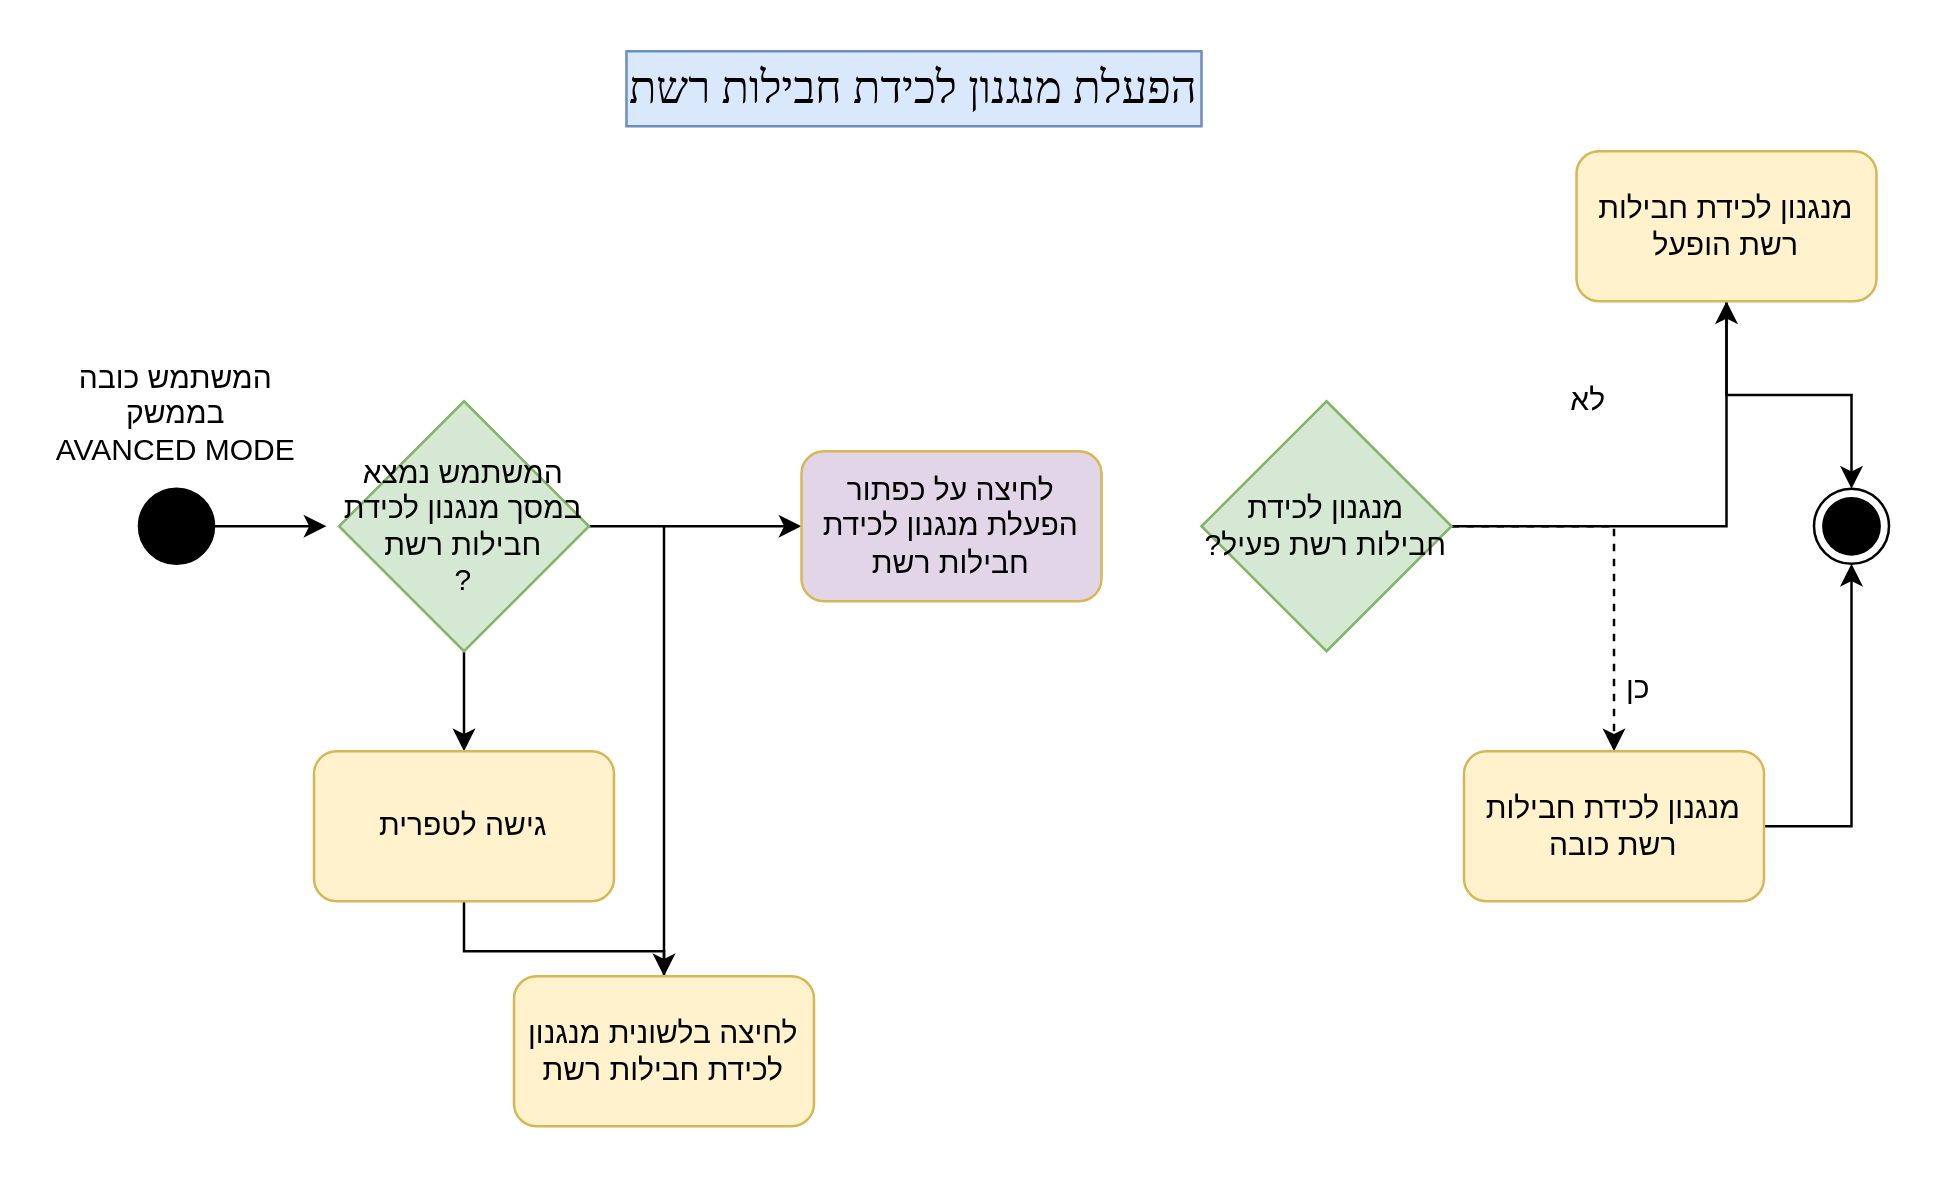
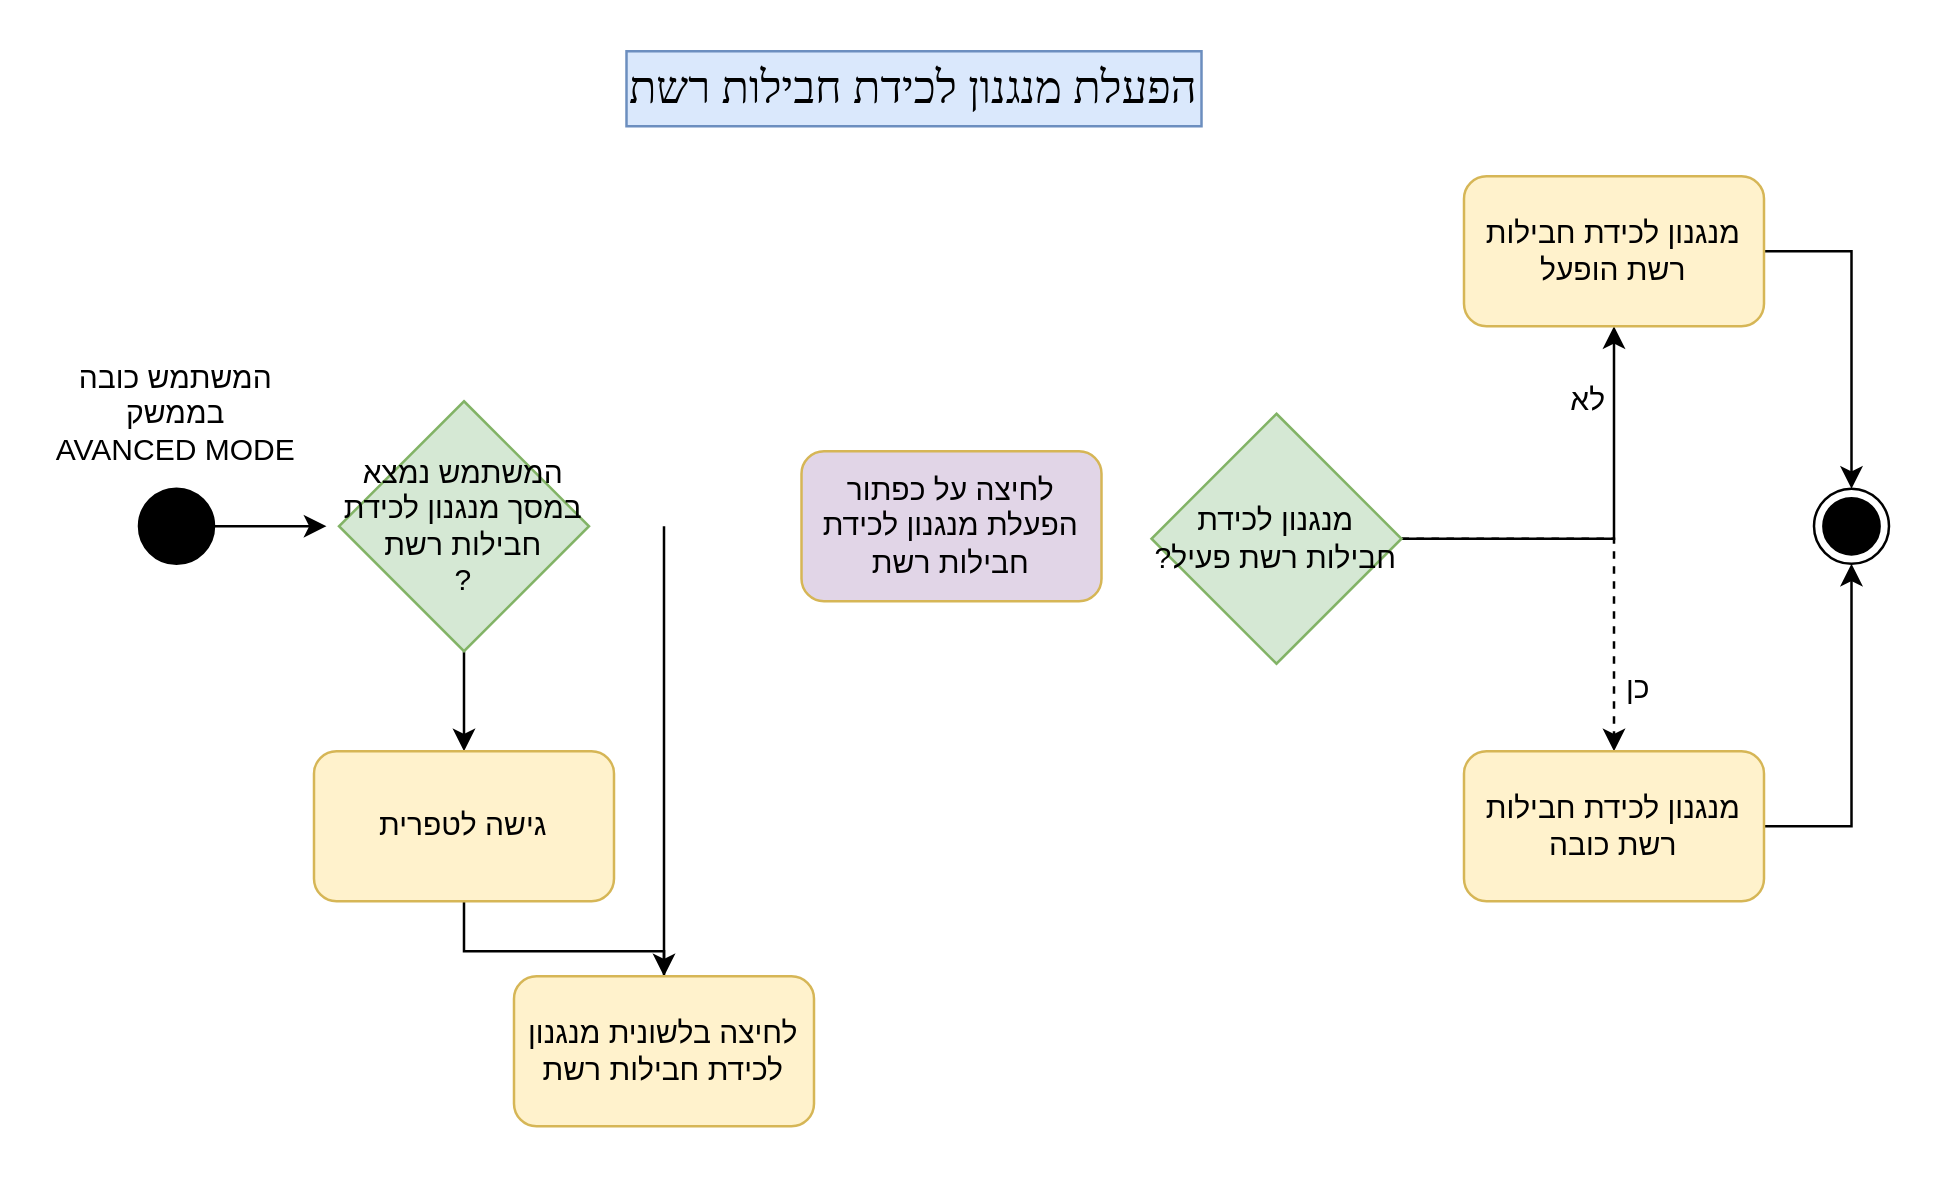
  <mxCell id="0" />
  <mxCell id="1" parent="0" />
  <mxCell id="2" value="" style="edgeStyle=orthogonalEdgeStyle;rounded=0;orthogonalLoop=1;jettySize=auto;html=1;fontSize=18;fontColor=none;" parent="1" source="3" edge="1"><mxGeometry relative="1" as="geometry"><mxPoint x="130" y="210" as="targetPoint" /></mxGeometry></mxCell>
  <mxCell id="3" value="" style="ellipse;whiteSpace=wrap;html=1;aspect=fixed;fillColor=#000000;" parent="1" vertex="1"><mxGeometry x="55" y="195" width="30" height="30" as="geometry" /></mxCell>
  <mxCell id="4" value="המשתמש כובה בממשק AVANCED MODE" style="text;html=1;strokeColor=none;fillColor=none;align=center;verticalAlign=middle;whiteSpace=wrap;rounded=0;textDirection=rtl;" parent="1" vertex="1"><mxGeometry x="20" y="150" width="100" height="30" as="geometry" /></mxCell>
- <mxCell id="5" value="" style="endArrow=classic;html=1;rounded=0;exitX=1;exitY=0.5;exitDx=0;exitDy=0;entryX=0;entryY=0.5;entryDx=0;entryDy=0;" parent="1" edge="1" target="6" source="11"><mxGeometry width="50" height="50" relative="1" as="geometry"><mxPoint x="240" y="210" as="sourcePoint" /><mxPoint x="290" y="210" as="targetPoint" /></mxGeometry></mxCell>
  <mxCell id="6" value="לחיצה על כפתור הפעלת מנגנון לכידת חבילות רשת" style="rounded=1;whiteSpace=wrap;html=1;fillColor=#e1d5e7;strokeColor=#d6b656;align=center;textDirection=rtl;" parent="1" vertex="1"><mxGeometry x="320" y="180" width="120" height="60" as="geometry" /></mxCell>
  <mxCell id="7" value="&lt;span style=&quot;font-family: &amp;#34;david&amp;#34;&quot;&gt;הפעלת מנגנון לכידת חבילות רשת&lt;/span&gt;" style="rounded=0;whiteSpace=wrap;html=1;labelBackgroundColor=none;fillColor=#dae8fc;strokeColor=#6c8ebf;align=center;textDirection=rtl;fontSize=18;fontStyle=0" parent="1" vertex="1"><mxGeometry x="250" y="20" width="230" height="30" as="geometry" /></mxCell>
  <mxCell id="8" value="" style="ellipse;whiteSpace=wrap;html=1;aspect=fixed;fillColor=#FFFFFF;fontColor=none;labelBackgroundColor=none;noLabel=1;" parent="1" vertex="1"><mxGeometry x="725" y="195" width="30" height="30" as="geometry" /></mxCell>
  <mxCell id="9" value="" style="ellipse;whiteSpace=wrap;html=1;aspect=fixed;fillColor=#000000;" parent="1" vertex="1"><mxGeometry x="728.75" y="198.75" width="22.5" height="22.5" as="geometry" /></mxCell>
  <mxCell id="10" value="" style="edgeStyle=orthogonalEdgeStyle;rounded=0;orthogonalLoop=1;jettySize=auto;html=1;" edge="1" parent="1" source="11" target="13"><mxGeometry relative="1" as="geometry" /></mxCell>
  <mxCell id="11" value="&lt;font style=&quot;font-size: 12px ; line-height: 0.9&quot;&gt;המשתמש נמצא במסך מנגנון לכידת חבילות רשת&lt;br&gt;?&lt;/font&gt;" style="rhombus;whiteSpace=wrap;html=1;fillColor=#d5e8d4;strokeColor=#82b366;textDirection=rtl;" vertex="1" parent="1"><mxGeometry x="135" y="160" width="100" height="100" as="geometry" /></mxCell>
  <mxCell id="12" value="" style="edgeStyle=orthogonalEdgeStyle;rounded=0;orthogonalLoop=1;jettySize=auto;html=1;" edge="1" parent="1" source="13" target="15"><mxGeometry relative="1" as="geometry" /></mxCell>
  <mxCell id="13" value="גישה לטפרית" style="rounded=1;whiteSpace=wrap;html=1;fillColor=#fff2cc;strokeColor=#d6b656;align=center;textDirection=rtl;" vertex="1" parent="1"><mxGeometry x="125" y="300" width="120" height="60" as="geometry" /></mxCell>
  <mxCell id="14" style="edgeStyle=orthogonalEdgeStyle;rounded=0;orthogonalLoop=1;jettySize=auto;html=1;strokeColor=#000000;strokeWidth=1;endArrow=none;endFill=0;" edge="1" parent="1" source="15"><mxGeometry relative="1" as="geometry"><mxPoint x="265" y="210" as="targetPoint" /></mxGeometry></mxCell>
  <mxCell id="15" value="לחיצה בלשונית מנגנון לכידת חבילות רשת&lt;br&gt;" style="rounded=1;whiteSpace=wrap;html=1;fillColor=#fff2cc;strokeColor=#d6b656;align=center;textDirection=rtl;" vertex="1" parent="1"><mxGeometry x="205" y="390" width="120" height="60" as="geometry" /></mxCell>
  <mxCell id="16" value="" style="edgeStyle=orthogonalEdgeStyle;rounded=0;orthogonalLoop=1;jettySize=auto;html=1;startArrow=none;startFill=0;endArrow=classic;endFill=1;strokeColor=#000000;strokeWidth=1;dashed=1;" edge="1" parent="1" source="18" target="20"><mxGeometry relative="1" as="geometry" /></mxCell>
  <mxCell id="17" value="" style="edgeStyle=orthogonalEdgeStyle;rounded=0;orthogonalLoop=1;jettySize=auto;html=1;startArrow=none;startFill=0;endArrow=classic;endFill=1;strokeColor=#000000;strokeWidth=1;" edge="1" parent="1" source="18" target="23"><mxGeometry relative="1" as="geometry" /></mxCell>
- <mxCell id="18" value="מנגנון לכידת חבילות רשת&amp;nbsp;פעיל?" style="rhombus;whiteSpace=wrap;html=1;fillColor=#d5e8d4;strokeColor=#82b366;textDirection=rtl;" vertex="1" parent="1"><mxGeometry x="480" y="160" width="100" height="100" as="geometry" /></mxCell>
+ <mxCell id="18" value="מנגנון לכידת חבילות רשת&amp;nbsp;פעיל?" style="rhombus;whiteSpace=wrap;html=1;fillColor=#d5e8d4;strokeColor=#82b366;textDirection=rtl;" vertex="1" parent="1"><mxGeometry x="460" y="165" width="100" height="100" as="geometry" /></mxCell>
  <mxCell id="19" style="edgeStyle=orthogonalEdgeStyle;rounded=0;orthogonalLoop=1;jettySize=auto;html=1;entryX=0.5;entryY=1;entryDx=0;entryDy=0;startArrow=none;startFill=0;endArrow=classic;endFill=1;strokeColor=#000000;strokeWidth=1;" edge="1" parent="1" source="20" target="8"><mxGeometry relative="1" as="geometry" /></mxCell>
  <mxCell id="20" value="מנגנון לכידת חבילות רשת כובה" style="rounded=1;whiteSpace=wrap;html=1;fillColor=#fff2cc;strokeColor=#d6b656;align=center;textDirection=rtl;" vertex="1" parent="1"><mxGeometry x="585" y="300" width="120" height="60" as="geometry" /></mxCell>
  <mxCell id="21" value="כן" style="text;html=1;strokeColor=none;fillColor=none;align=center;verticalAlign=middle;whiteSpace=wrap;rounded=0;labelBackgroundColor=none;" vertex="1" parent="1"><mxGeometry x="625" y="260" width="60" height="30" as="geometry" /></mxCell>
  <mxCell id="22" style="edgeStyle=orthogonalEdgeStyle;rounded=0;orthogonalLoop=1;jettySize=auto;html=1;startArrow=none;startFill=0;endArrow=classic;endFill=1;strokeColor=#000000;strokeWidth=1;entryX=0.5;entryY=0;entryDx=0;entryDy=0;" edge="1" parent="1" source="23" target="8"><mxGeometry relative="1" as="geometry"><mxPoint x="745" y="170" as="targetPoint" /></mxGeometry></mxCell>
- <mxCell id="23" value="מנגנון לכידת חבילות רשת הופעל" style="rounded=1;whiteSpace=wrap;html=1;fillColor=#fff2cc;strokeColor=#d6b656;align=center;textDirection=rtl;" vertex="1" parent="1"><mxGeometry x="630" y="60" width="120" height="60" as="geometry" /></mxCell>
+ <mxCell id="23" value="מנגנון לכידת חבילות רשת הופעל" style="rounded=1;whiteSpace=wrap;html=1;fillColor=#fff2cc;strokeColor=#d6b656;align=center;textDirection=rtl;" vertex="1" parent="1"><mxGeometry x="585" y="70" width="120" height="60" as="geometry" /></mxCell>
  <mxCell id="24" value="לא" style="text;html=1;strokeColor=none;fillColor=none;align=center;verticalAlign=middle;whiteSpace=wrap;rounded=0;labelBackgroundColor=none;" vertex="1" parent="1"><mxGeometry x="605" y="145" width="60" height="30" as="geometry" /></mxCell>
